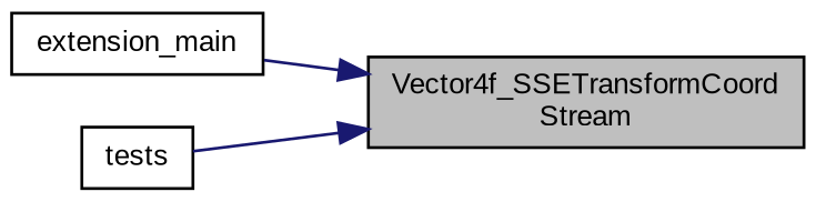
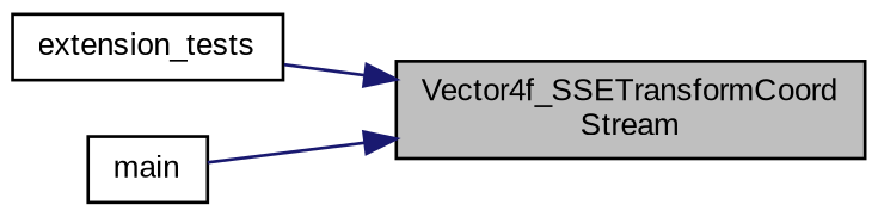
  digraph {
    fontname="Liberation Sans"
    rankdir=RL
    node [color=black fillcolor=white fontname="Liberation Sans" fontsize=10 shape=record style=filled]
    edge [color=midnightblue dir=back fontname="Liberation Sans" fontsize=10 labelfontname=Helvetica labelfontsize=10 style=solid]
    n1 [fillcolor=grey75 fontcolor=black height=0.2 label="Vector4f_SSETransformCoord\lStream" width=0.4]
-   n2 [height=0.2 label=extension_main width=0.4]
-   n3 [height=0.2 label=tests width=0.4]
+   n2 [height=0.2 label=extension_tests width=0.4]
+   n3 [height=0.2 label=main width=0.4]
    n1 -> n2
    n1 -> n3
  }
